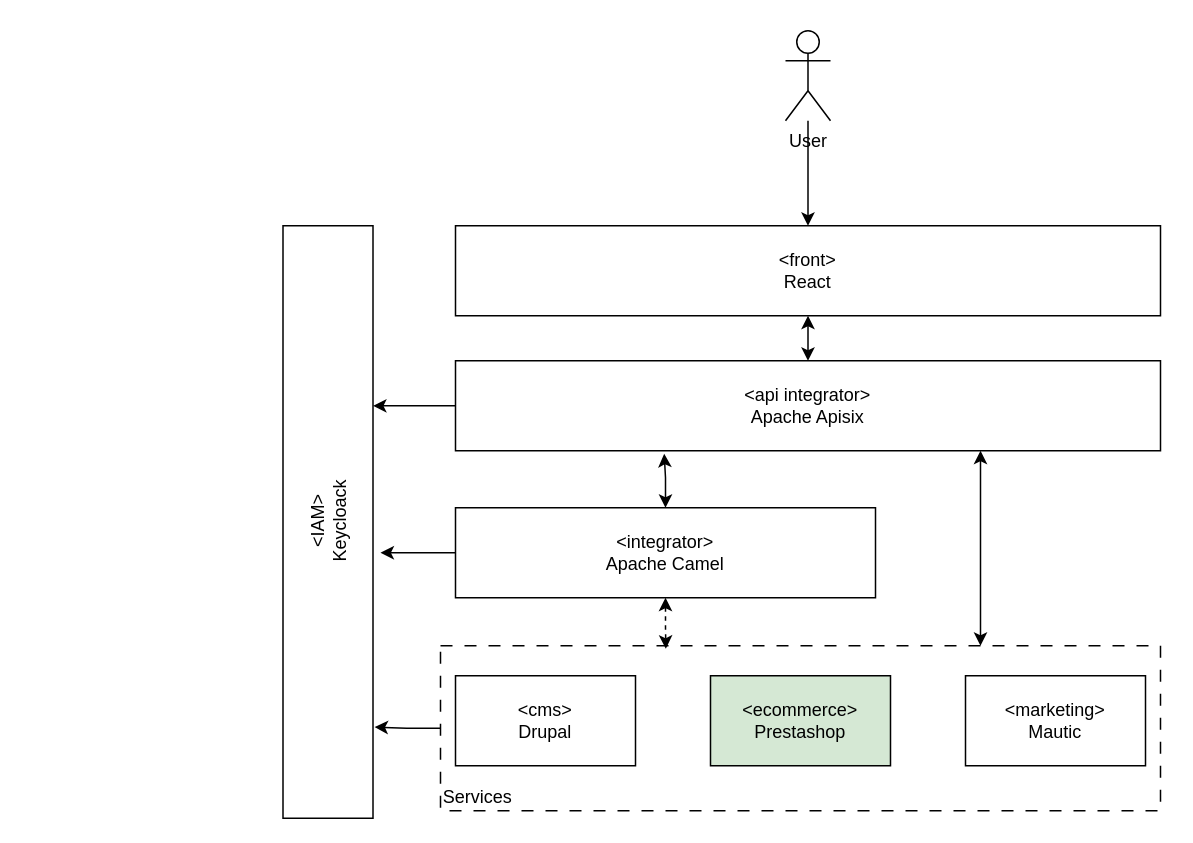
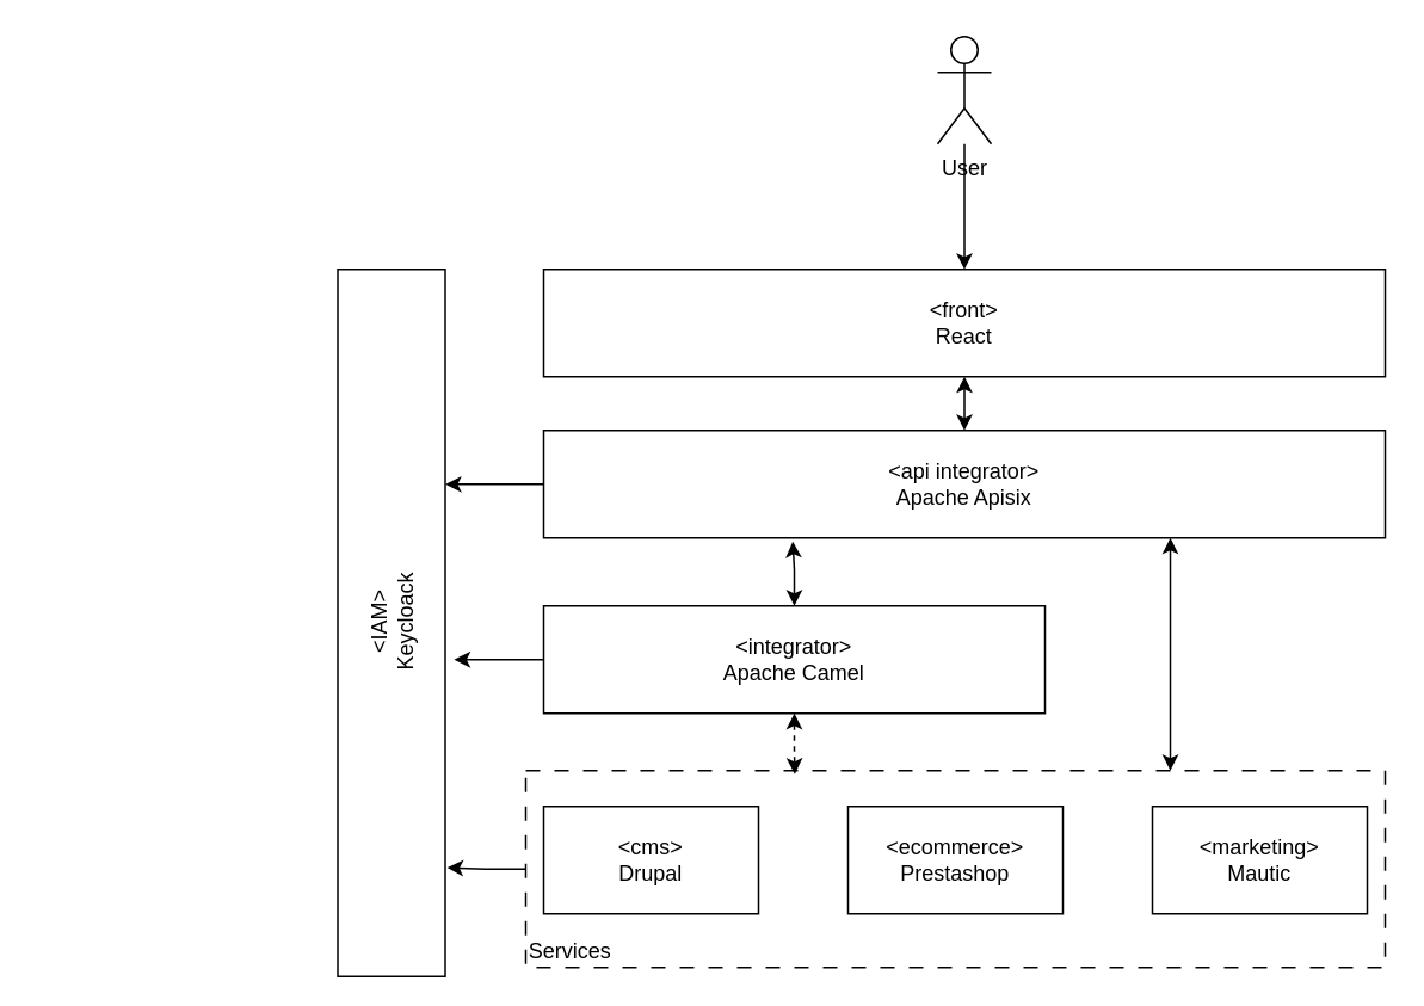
  <mxCell id="0" />
  <mxCell id="1" parent="0" />
  <mxCell id="2" value="Services" style="rounded=0;whiteSpace=wrap;html=1;dashed=1;dashPattern=8 8;align=left;verticalAlign=bottom;" parent="1" vertex="1"><mxGeometry x="293" y="430" width="480" height="110" as="geometry" /></mxCell>
  <mxCell id="3" value="&amp;lt;cms&amp;gt;&lt;br&gt;Drupal" style="rounded=0;whiteSpace=wrap;html=1;" parent="1" vertex="1"><mxGeometry x="303" y="450" width="120" height="60" as="geometry" /></mxCell>
- <mxCell id="4" value="&amp;lt;ecommerce&amp;gt;&lt;br&gt;Prestashop" style="rounded=0;whiteSpace=wrap;html=1;fillColor=#d5e8d4;" parent="1" vertex="1"><mxGeometry x="473" y="450" width="120" height="60" as="geometry" /></mxCell>
+ <mxCell id="4" value="&amp;lt;ecommerce&amp;gt;&lt;br&gt;Prestashop" style="rounded=0;whiteSpace=wrap;html=1;" parent="1" vertex="1"><mxGeometry x="473" y="450" width="120" height="60" as="geometry" /></mxCell>
  <mxCell id="5" value="&amp;lt;marketing&amp;gt;&lt;br&gt;Mautic" style="rounded=0;whiteSpace=wrap;html=1;" parent="1" vertex="1"><mxGeometry x="643" y="450" width="120" height="60" as="geometry" /></mxCell>
  <mxCell id="6" value="" style="edgeStyle=orthogonalEdgeStyle;rounded=0;orthogonalLoop=1;jettySize=auto;html=1;startArrow=classic;startFill=1;" parent="1" source="7" target="2" edge="1"><mxGeometry relative="1" as="geometry"><Array as="points"><mxPoint x="653" y="390" /><mxPoint x="653" y="390" /></Array></mxGeometry></mxCell>
  <mxCell id="7" value="&amp;lt;api integrator&amp;gt;&lt;br&gt;Apache Apisix" style="rounded=0;whiteSpace=wrap;html=1;" parent="1" vertex="1"><mxGeometry x="303" y="240" width="470" height="60" as="geometry" /></mxCell>
  <mxCell id="8" value="&amp;lt;IAM&amp;gt;&lt;br&gt;Keycloack" style="rounded=0;whiteSpace=wrap;html=1;rotation=-90;" parent="1" vertex="1"><mxGeometry x="20.5" y="317.5" width="395" height="60" as="geometry" /></mxCell>
  <mxCell id="9" style="edgeStyle=orthogonalEdgeStyle;rounded=0;orthogonalLoop=1;jettySize=auto;html=1;" parent="1" source="10" edge="1"><mxGeometry relative="1" as="geometry"><mxPoint x="253" y="368" as="targetPoint" /></mxGeometry></mxCell>
  <mxCell id="10" value="&amp;lt;integrator&amp;gt;&lt;br&gt;Apache Camel" style="rounded=0;whiteSpace=wrap;html=1;" parent="1" vertex="1"><mxGeometry x="303" y="338" width="280" height="60" as="geometry" /></mxCell>
  <mxCell id="11" value="" style="edgeStyle=orthogonalEdgeStyle;rounded=0;orthogonalLoop=1;jettySize=auto;html=1;startArrow=classic;startFill=1;" parent="1" source="12" target="7" edge="1"><mxGeometry relative="1" as="geometry" /></mxCell>
  <mxCell id="12" value="&amp;lt;front&amp;gt;&lt;br&gt;React" style="rounded=0;whiteSpace=wrap;html=1;" parent="1" vertex="1"><mxGeometry x="303" y="150" width="470" height="60" as="geometry" /></mxCell>
  <mxCell id="13" style="edgeStyle=orthogonalEdgeStyle;rounded=0;orthogonalLoop=1;jettySize=auto;html=1;" parent="1" source="14" target="12" edge="1"><mxGeometry relative="1" as="geometry" /></mxCell>
  <mxCell id="14" value="User" style="shape=umlActor;verticalLabelPosition=bottom;verticalAlign=top;html=1;outlineConnect=0;" parent="1" vertex="1"><mxGeometry x="523" y="20" width="30" height="60" as="geometry" /></mxCell>
  <mxCell id="15" style="edgeStyle=orthogonalEdgeStyle;rounded=0;orthogonalLoop=1;jettySize=auto;html=1;entryX=0.313;entryY=0.018;entryDx=0;entryDy=0;entryPerimeter=0;startArrow=classic;startFill=1;dashed=1;" parent="1" source="10" target="2" edge="1"><mxGeometry relative="1" as="geometry" /></mxCell>
  <mxCell id="16" style="edgeStyle=orthogonalEdgeStyle;rounded=0;orthogonalLoop=1;jettySize=auto;html=1;entryX=0.296;entryY=1.033;entryDx=0;entryDy=0;entryPerimeter=0;startArrow=classic;startFill=1;" parent="1" source="10" target="7" edge="1"><mxGeometry relative="1" as="geometry" /></mxCell>
  <mxCell id="17" style="edgeStyle=orthogonalEdgeStyle;rounded=0;orthogonalLoop=1;jettySize=auto;html=1;entryX=0.696;entryY=1;entryDx=0;entryDy=0;entryPerimeter=0;" parent="1" source="7" target="8" edge="1"><mxGeometry relative="1" as="geometry" /></mxCell>
  <mxCell id="18" style="edgeStyle=orthogonalEdgeStyle;rounded=0;orthogonalLoop=1;jettySize=auto;html=1;entryX=0.154;entryY=1.017;entryDx=0;entryDy=0;entryPerimeter=0;" parent="1" source="2" target="8" edge="1"><mxGeometry relative="1" as="geometry" /></mxCell>
